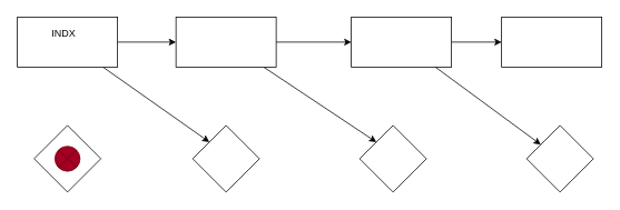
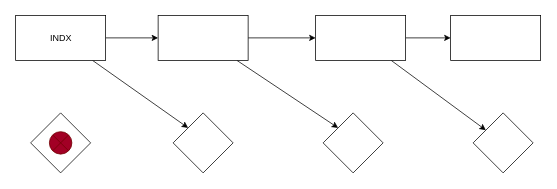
  <mxCell id="0" />
  <mxCell id="1" parent="0" />
  <mxCell id="2" style="edgeStyle=none;html=1;entryX=0;entryY=0.5;entryDx=0;entryDy=0;" parent="1" source="4" target="11" edge="1"><mxGeometry relative="1" as="geometry" /></mxCell>
  <mxCell id="3" style="edgeStyle=none;html=1;entryX=0;entryY=0;entryDx=0;entryDy=0;" parent="1" source="4" target="13" edge="1"><mxGeometry relative="1" as="geometry"><mxPoint x="80" y="150" as="targetPoint" /></mxGeometry></mxCell>
  <mxCell id="4" value="" style="whiteSpace=wrap;html=1;" parent="1" vertex="1"><mxGeometry x="20" y="20" width="120" height="60" as="geometry" /></mxCell>
  <mxCell id="5" value="" style="edgeStyle=none;html=1;" parent="1" source="7" target="8" edge="1"><mxGeometry relative="1" as="geometry" /></mxCell>
  <mxCell id="6" style="edgeStyle=none;html=1;" parent="1" source="7" target="15" edge="1"><mxGeometry relative="1" as="geometry" /></mxCell>
  <mxCell id="7" value="" style="whiteSpace=wrap;html=1;" parent="1" vertex="1"><mxGeometry x="420" y="20" width="120" height="60" as="geometry" /></mxCell>
  <mxCell id="8" value="" style="whiteSpace=wrap;html=1;" parent="1" vertex="1"><mxGeometry x="600" y="20" width="120" height="60" as="geometry" /></mxCell>
  <mxCell id="9" style="edgeStyle=none;html=1;" parent="1" source="11" target="7" edge="1"><mxGeometry relative="1" as="geometry" /></mxCell>
  <mxCell id="10" style="edgeStyle=none;html=1;entryX=0;entryY=0;entryDx=0;entryDy=0;" parent="1" source="11" target="14" edge="1"><mxGeometry relative="1" as="geometry" /></mxCell>
  <mxCell id="11" value="" style="whiteSpace=wrap;html=1;" parent="1" vertex="1"><mxGeometry x="210" y="20" width="120" height="60" as="geometry" /></mxCell>
  <mxCell id="12" value="" style="rhombus;whiteSpace=wrap;html=1;" parent="1" vertex="1"><mxGeometry x="40" y="150" width="80" height="80" as="geometry" /></mxCell>
  <mxCell id="13" value="" style="rhombus;whiteSpace=wrap;html=1;" parent="1" vertex="1"><mxGeometry x="230" y="150" width="80" height="80" as="geometry" /></mxCell>
  <mxCell id="14" value="" style="rhombus;whiteSpace=wrap;html=1;" parent="1" vertex="1"><mxGeometry x="430" y="150" width="80" height="80" as="geometry" /></mxCell>
  <mxCell id="15" value="" style="rhombus;whiteSpace=wrap;html=1;" parent="1" vertex="1"><mxGeometry x="630" y="150" width="80" height="80" as="geometry" /></mxCell>
  <mxCell id="16" value="" style="verticalLabelPosition=bottom;verticalAlign=top;html=1;shape=mxgraph.flowchart.or;fillColor=#a20025;fontColor=#ffffff;strokeColor=#6F0000;" parent="1" vertex="1"><mxGeometry x="65" y="175" width="30" height="30" as="geometry" /></mxCell>
- <mxCell id="17" value="INDX" style="text;html=1;align=center;verticalAlign=middle;resizable=0;points=[];autosize=1;strokeColor=none;fillColor=none;" parent="1" vertex="1"><mxGeometry x="55" y="30" width="40" height="20" as="geometry" /></mxCell>
+ <mxCell id="17" value="INDX" style="text;html=1;align=center;verticalAlign=middle;resizable=0;points=[];autosize=1;strokeColor=none;fillColor=none;" parent="1" vertex="1"><mxGeometry x="60" y="40" width="40" height="20" as="geometry" /></mxCell>
